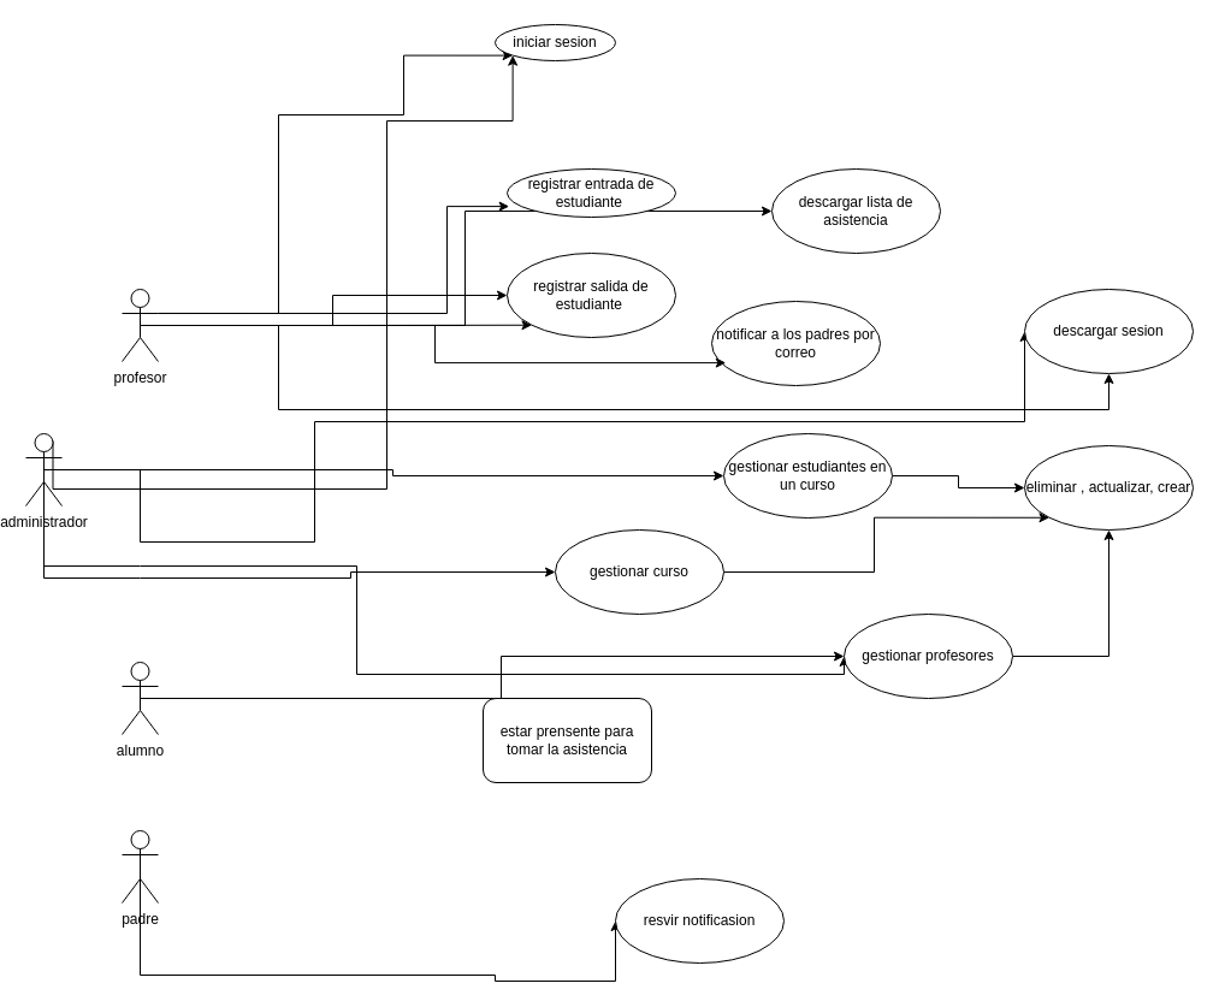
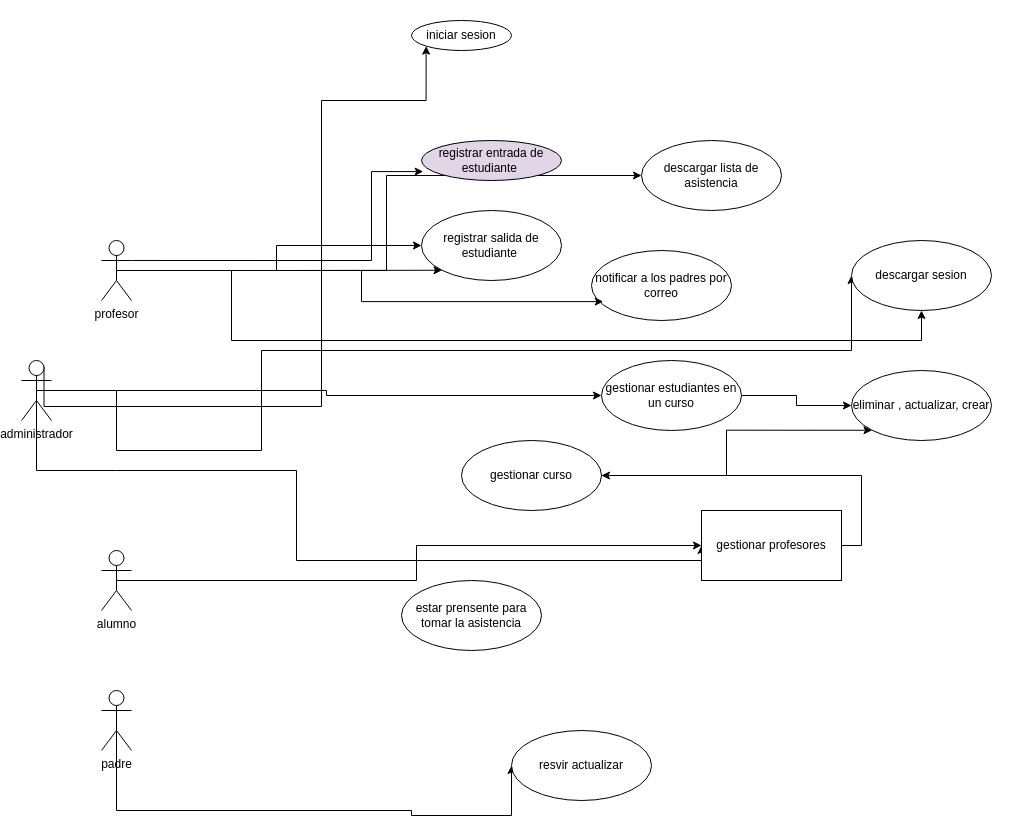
  <mxCell id="0" />
  <mxCell id="1" parent="0" />
  <mxCell id="2" style="edgeStyle=orthogonalEdgeStyle;rounded=0;orthogonalLoop=1;jettySize=auto;html=1;exitX=0.75;exitY=0.1;exitDx=0;exitDy=0;exitPerimeter=0;entryX=0;entryY=1;entryDx=0;entryDy=0;" edge="1" parent="1" source="7" target="18"><mxGeometry relative="1" as="geometry"><mxPoint x="210" y="520" as="targetPoint" /><Array as="points"><mxPoint x="320" y="406" /><mxPoint x="320" y="100" /><mxPoint x="424" y="100" /></Array></mxGeometry></mxCell>
- <mxCell id="3" style="edgeStyle=orthogonalEdgeStyle;rounded=0;orthogonalLoop=1;jettySize=auto;html=1;exitX=0.5;exitY=0.5;exitDx=0;exitDy=0;exitPerimeter=0;entryX=0;entryY=0.5;entryDx=0;entryDy=0;" edge="1" parent="1" source="7" target="24"><mxGeometry relative="1" as="geometry"><Array as="points"><mxPoint x="115" y="480" /><mxPoint x="290" y="480" /><mxPoint x="290" y="525" /></Array></mxGeometry></mxCell>
  <mxCell id="4" style="edgeStyle=orthogonalEdgeStyle;rounded=0;orthogonalLoop=1;jettySize=auto;html=1;exitX=0.5;exitY=0.5;exitDx=0;exitDy=0;exitPerimeter=0;entryX=0;entryY=0.5;entryDx=0;entryDy=0;" edge="1" parent="1" source="7" target="26"><mxGeometry relative="1" as="geometry" /></mxCell>
  <mxCell id="5" style="edgeStyle=orthogonalEdgeStyle;rounded=0;orthogonalLoop=1;jettySize=auto;html=1;exitX=0.5;exitY=0.5;exitDx=0;exitDy=0;exitPerimeter=0;entryX=0;entryY=0.5;entryDx=0;entryDy=0;" edge="1" parent="1" source="7" target="28"><mxGeometry relative="1" as="geometry"><Array as="points"><mxPoint x="115" y="470" /><mxPoint x="295" y="470" /><mxPoint x="295" y="560" /><mxPoint x="600" y="560" /></Array></mxGeometry></mxCell>
  <mxCell id="6" style="edgeStyle=orthogonalEdgeStyle;rounded=0;orthogonalLoop=1;jettySize=auto;html=1;exitX=0.5;exitY=0.5;exitDx=0;exitDy=0;exitPerimeter=0;entryX=0;entryY=0.5;entryDx=0;entryDy=0;" edge="1" parent="1" source="7" target="29"><mxGeometry relative="1" as="geometry"><Array as="points"><mxPoint x="115" y="450" /><mxPoint x="260" y="450" /><mxPoint x="260" y="350" /><mxPoint x="850" y="350" /></Array></mxGeometry></mxCell>
  <mxCell id="7" value="administrador" style="shape=umlActor;verticalLabelPosition=bottom;verticalAlign=top;html=1;" vertex="1" parent="1"><mxGeometry x="20" y="360" width="30" height="60" as="geometry" /></mxCell>
  <mxCell id="8" style="edgeStyle=orthogonalEdgeStyle;rounded=0;orthogonalLoop=1;jettySize=auto;html=1;exitX=0.5;exitY=0.5;exitDx=0;exitDy=0;exitPerimeter=0;" edge="1" parent="1" source="9" target="28"><mxGeometry relative="1" as="geometry" /></mxCell>
  <mxCell id="9" value="alumno" style="shape=umlActor;verticalLabelPosition=bottom;verticalAlign=top;html=1;" vertex="1" parent="1"><mxGeometry x="100" y="550" width="30" height="60" as="geometry" /></mxCell>
- <mxCell id="10" style="edgeStyle=orthogonalEdgeStyle;rounded=0;orthogonalLoop=1;jettySize=auto;html=1;exitX=1;exitY=0.333;exitDx=0;exitDy=0;exitPerimeter=0;entryX=0;entryY=1;entryDx=0;entryDy=0;" edge="1" parent="1" source="15" target="18"><mxGeometry relative="1" as="geometry"><Array as="points"><mxPoint x="230" y="260" /><mxPoint x="230" y="95" /><mxPoint x="334" y="95" /></Array></mxGeometry></mxCell>
  <mxCell id="11" style="edgeStyle=orthogonalEdgeStyle;rounded=0;orthogonalLoop=1;jettySize=auto;html=1;exitX=0.5;exitY=0.5;exitDx=0;exitDy=0;exitPerimeter=0;" edge="1" parent="1" source="15" target="20"><mxGeometry relative="1" as="geometry" /></mxCell>
  <mxCell id="12" style="edgeStyle=orthogonalEdgeStyle;rounded=0;orthogonalLoop=1;jettySize=auto;html=1;exitX=0.5;exitY=0.5;exitDx=0;exitDy=0;exitPerimeter=0;entryX=0;entryY=1;entryDx=0;entryDy=0;" edge="1" parent="1" source="15" target="20"><mxGeometry relative="1" as="geometry" /></mxCell>
  <mxCell id="13" style="edgeStyle=orthogonalEdgeStyle;rounded=0;orthogonalLoop=1;jettySize=auto;html=1;exitX=0.5;exitY=0.5;exitDx=0;exitDy=0;exitPerimeter=0;entryX=0;entryY=0.5;entryDx=0;entryDy=0;" edge="1" parent="1" source="15" target="22"><mxGeometry relative="1" as="geometry" /></mxCell>
  <mxCell id="14" style="edgeStyle=orthogonalEdgeStyle;rounded=0;orthogonalLoop=1;jettySize=auto;html=1;exitX=0.5;exitY=0.5;exitDx=0;exitDy=0;exitPerimeter=0;" edge="1" parent="1" source="15" target="29"><mxGeometry relative="1" as="geometry"><Array as="points"><mxPoint x="230" y="270" /><mxPoint x="230" y="340" /><mxPoint x="920" y="340" /></Array></mxGeometry></mxCell>
  <mxCell id="15" value="profesor" style="shape=umlActor;verticalLabelPosition=bottom;verticalAlign=top;html=1;" vertex="1" parent="1"><mxGeometry x="100" y="240" width="30" height="60" as="geometry" /></mxCell>
  <mxCell id="16" style="edgeStyle=orthogonalEdgeStyle;rounded=0;orthogonalLoop=1;jettySize=auto;html=1;exitX=0.5;exitY=0.5;exitDx=0;exitDy=0;exitPerimeter=0;entryX=0;entryY=0.5;entryDx=0;entryDy=0;" edge="1" parent="1" source="17" target="32"><mxGeometry relative="1" as="geometry"><Array as="points"><mxPoint x="115" y="810" /><mxPoint x="410" y="810" /><mxPoint x="410" y="815" /></Array></mxGeometry></mxCell>
  <mxCell id="17" value="padre" style="shape=umlActor;verticalLabelPosition=bottom;verticalAlign=top;html=1;" vertex="1" parent="1"><mxGeometry x="100" y="690" width="30" height="60" as="geometry" /></mxCell>
  <mxCell id="18" value="iniciar sesion" style="ellipse;whiteSpace=wrap;html=1;" vertex="1" parent="1"><mxGeometry x="410" y="20" width="100" height="30" as="geometry" /></mxCell>
- <mxCell id="19" value="registrar entrada de estudiante&amp;nbsp;" style="ellipse;whiteSpace=wrap;html=1;" vertex="1" parent="1"><mxGeometry x="420" y="140" width="140" height="40" as="geometry" /></mxCell>
+ <mxCell id="19" value="registrar entrada de estudiante&amp;nbsp;" style="ellipse;whiteSpace=wrap;html=1;fillColor=#e1d5e7;" vertex="1" parent="1"><mxGeometry x="420" y="140" width="140" height="40" as="geometry" /></mxCell>
  <mxCell id="20" value="registrar salida de estudiante&amp;nbsp;" style="ellipse;whiteSpace=wrap;html=1;" vertex="1" parent="1"><mxGeometry x="420" y="210" width="140" height="70" as="geometry" /></mxCell>
  <mxCell id="21" value="notificar a los padres por correo" style="ellipse;whiteSpace=wrap;html=1;" vertex="1" parent="1"><mxGeometry x="590" y="250" width="140" height="70" as="geometry" /></mxCell>
  <mxCell id="22" value="descargar lista de asistencia" style="ellipse;whiteSpace=wrap;html=1;" vertex="1" parent="1"><mxGeometry x="640" y="140" width="140" height="70" as="geometry" /></mxCell>
  <mxCell id="23" style="edgeStyle=orthogonalEdgeStyle;rounded=0;orthogonalLoop=1;jettySize=auto;html=1;exitX=1;exitY=0.5;exitDx=0;exitDy=0;entryX=0;entryY=1;entryDx=0;entryDy=0;" edge="1" parent="1" source="24" target="34"><mxGeometry relative="1" as="geometry" /></mxCell>
  <mxCell id="24" value="gestionar curso" style="ellipse;whiteSpace=wrap;html=1;" vertex="1" parent="1"><mxGeometry x="460" y="440" width="140" height="70" as="geometry" /></mxCell>
  <mxCell id="25" style="edgeStyle=orthogonalEdgeStyle;rounded=0;orthogonalLoop=1;jettySize=auto;html=1;exitX=1;exitY=0.5;exitDx=0;exitDy=0;entryX=0;entryY=0.5;entryDx=0;entryDy=0;" edge="1" parent="1" source="26" target="34"><mxGeometry relative="1" as="geometry" /></mxCell>
  <mxCell id="26" value="gestionar estudiantes en un curso" style="ellipse;whiteSpace=wrap;html=1;" vertex="1" parent="1"><mxGeometry x="600" y="360" width="140" height="70" as="geometry" /></mxCell>
- <mxCell id="27" style="edgeStyle=orthogonalEdgeStyle;rounded=0;orthogonalLoop=1;jettySize=auto;html=1;exitX=1;exitY=0.5;exitDx=0;exitDy=0;entryX=0.5;entryY=1;entryDx=0;entryDy=0;" edge="1" parent="1" source="28" target="34"><mxGeometry relative="1" as="geometry" /></mxCell>
- <mxCell id="28" value="gestionar profesores" style="ellipse;whiteSpace=wrap;html=1;" vertex="1" parent="1"><mxGeometry x="700" y="510" width="140" height="70" as="geometry" /></mxCell>
+ <mxCell id="27" style="edgeStyle=orthogonalEdgeStyle;rounded=0;orthogonalLoop=1;jettySize=auto;html=1;exitX=1;exitY=0.5;exitDx=0;exitDy=0;" edge="1" parent="1" source="28" target="24"><mxGeometry relative="1" as="geometry" /></mxCell>
+ <mxCell id="28" value="gestionar profesores" style="whiteSpace=wrap;html=1;rounded=0;" vertex="1" parent="1"><mxGeometry x="700" y="510" width="140" height="70" as="geometry" /></mxCell>
  <mxCell id="29" value="descargar sesion" style="ellipse;whiteSpace=wrap;html=1;" vertex="1" parent="1"><mxGeometry x="850" y="240" width="140" height="70" as="geometry" /></mxCell>
  <mxCell id="30" style="edgeStyle=orthogonalEdgeStyle;rounded=0;orthogonalLoop=1;jettySize=auto;html=1;exitX=1;exitY=0.333;exitDx=0;exitDy=0;exitPerimeter=0;entryX=0.012;entryY=0.777;entryDx=0;entryDy=0;entryPerimeter=0;" edge="1" parent="1" source="15" target="19"><mxGeometry relative="1" as="geometry"><Array as="points"><mxPoint x="370" y="260" /><mxPoint x="370" y="171" /></Array></mxGeometry></mxCell>
  <mxCell id="31" style="edgeStyle=orthogonalEdgeStyle;rounded=0;orthogonalLoop=1;jettySize=auto;html=1;exitX=0.5;exitY=0.5;exitDx=0;exitDy=0;exitPerimeter=0;entryX=0.084;entryY=0.73;entryDx=0;entryDy=0;entryPerimeter=0;" edge="1" parent="1" source="15" target="21"><mxGeometry relative="1" as="geometry" /></mxCell>
- <mxCell id="32" value="resvir notificasion" style="ellipse;whiteSpace=wrap;html=1;" vertex="1" parent="1"><mxGeometry x="510" y="730" width="140" height="70" as="geometry" /></mxCell>
- <mxCell id="33" value="estar prensente para tomar la asistencia" style="whiteSpace=wrap;html=1;rounded=1;" vertex="1" parent="1"><mxGeometry x="400" y="580" width="140" height="70" as="geometry" /></mxCell>
+ <mxCell id="32" value="resvir actualizar" style="ellipse;whiteSpace=wrap;html=1;" vertex="1" parent="1"><mxGeometry x="510" y="730" width="140" height="70" as="geometry" /></mxCell>
+ <mxCell id="33" value="estar prensente para tomar la asistencia" style="ellipse;whiteSpace=wrap;html=1;" vertex="1" parent="1"><mxGeometry x="400" y="580" width="140" height="70" as="geometry" /></mxCell>
  <mxCell id="34" value="eliminar , actualizar, crear" style="ellipse;whiteSpace=wrap;html=1;" vertex="1" parent="1"><mxGeometry x="850" y="370" width="140" height="70" as="geometry" /></mxCell>
